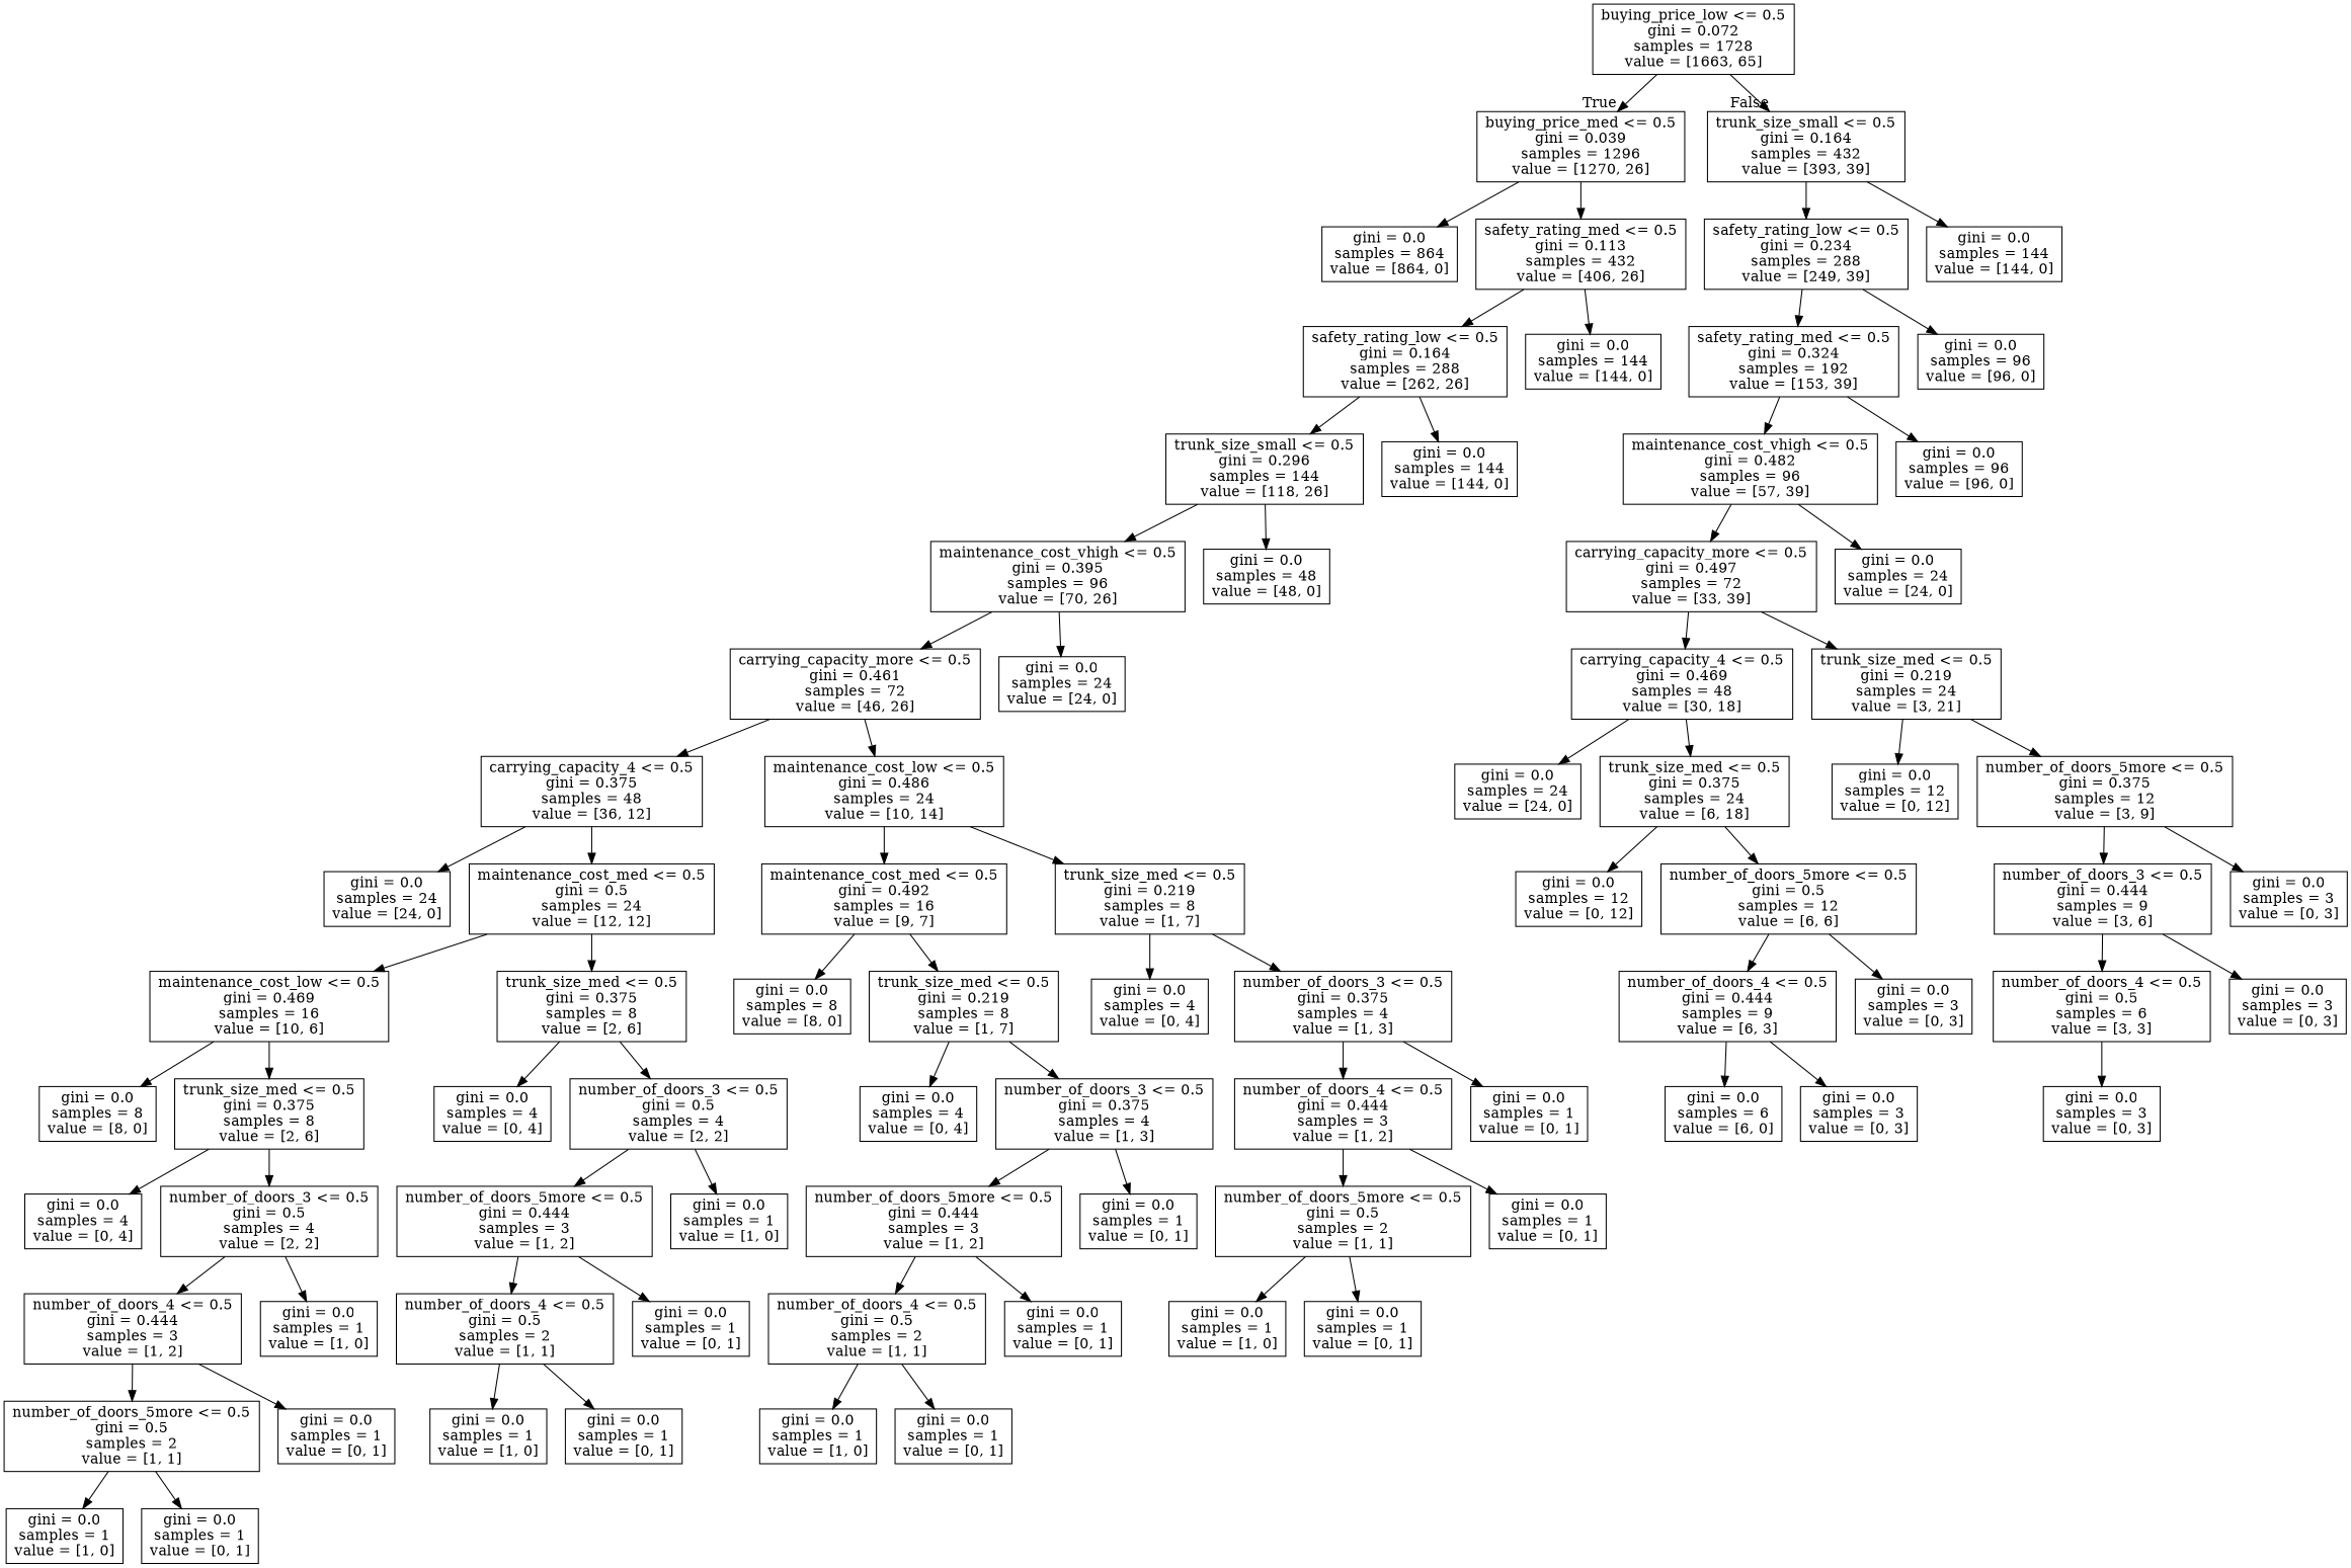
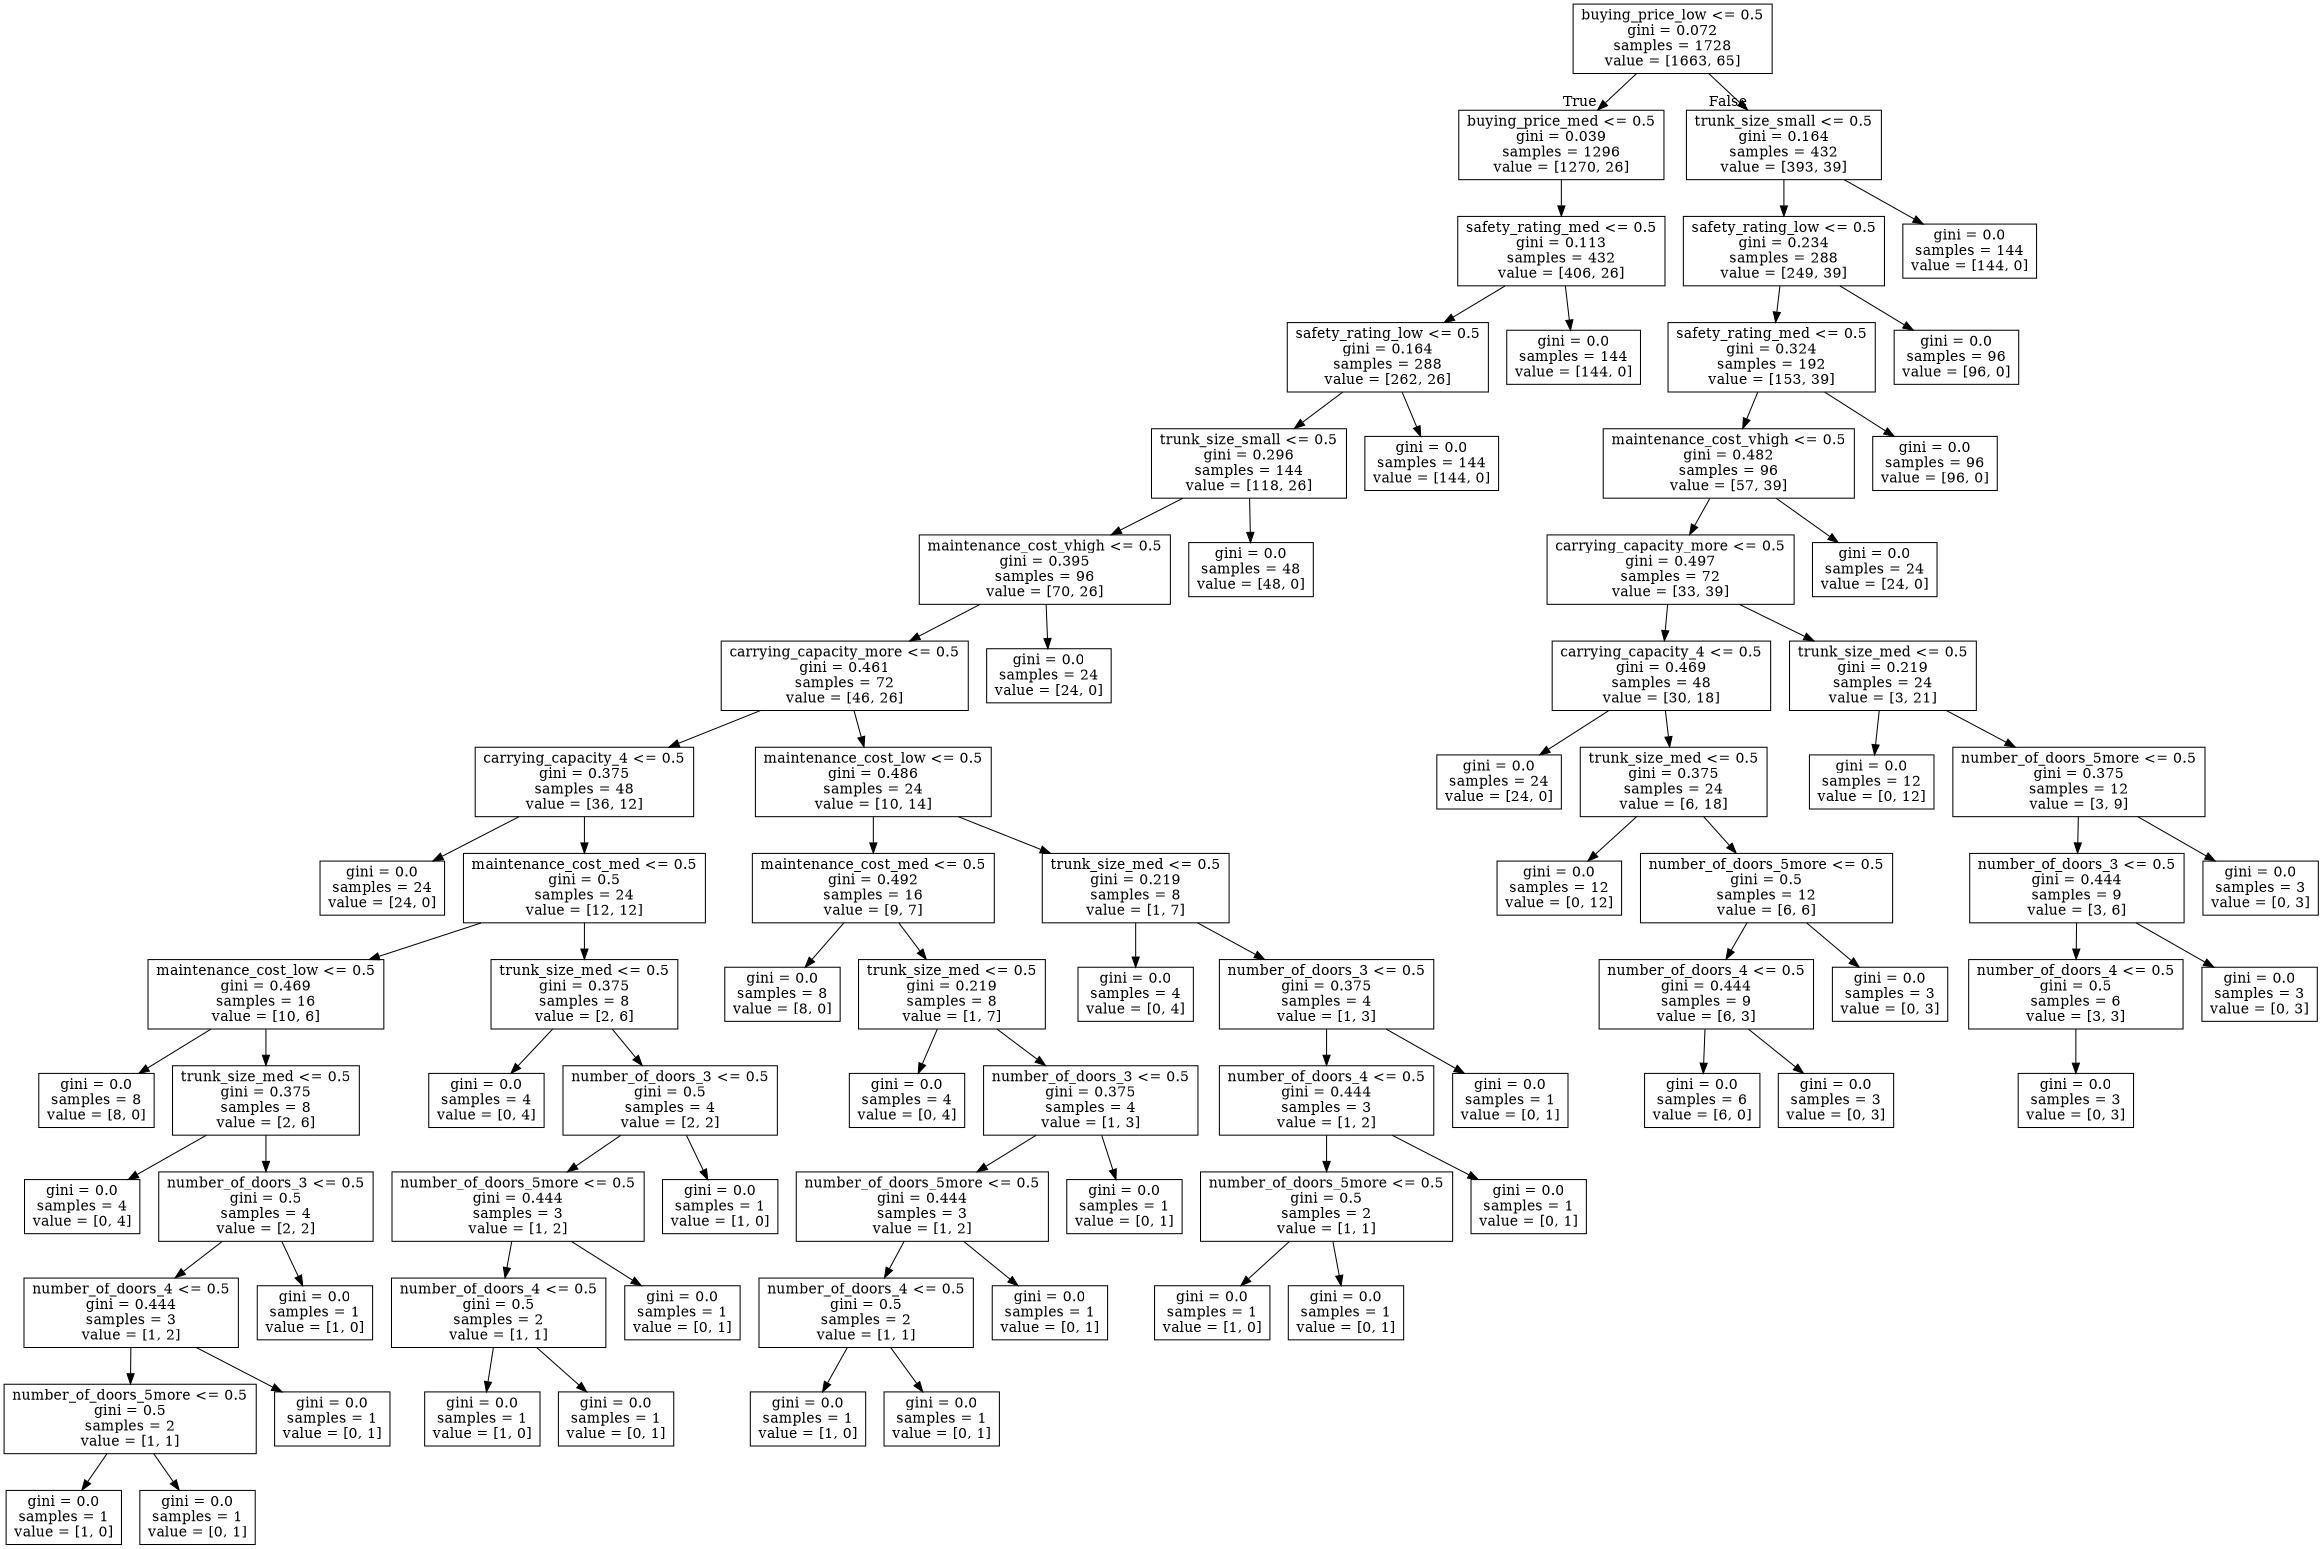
  digraph {
    node [shape=box]
    n1 [label="buying_price_low <= 0.5\ngini = 0.072\nsamples = 1728\nvalue = [1663, 65]"]
    n2 [label="buying_price_med <= 0.5\ngini = 0.039\nsamples = 1296\nvalue = [1270, 26]"]
    n3 [label="trunk_size_small <= 0.5\ngini = 0.164\nsamples = 432\nvalue = [393, 39]"]
-   n4 [label="gini = 0.0\nsamples = 864\nvalue = [864, 0]"]
    n5 [label="safety_rating_med <= 0.5\ngini = 0.113\nsamples = 432\nvalue = [406, 26]"]
    n6 [label="safety_rating_low <= 0.5\ngini = 0.234\nsamples = 288\nvalue = [249, 39]"]
    n7 [label="gini = 0.0\nsamples = 144\nvalue = [144, 0]"]
    n8 [label="safety_rating_low <= 0.5\ngini = 0.164\nsamples = 288\nvalue = [262, 26]"]
    n9 [label="gini = 0.0\nsamples = 144\nvalue = [144, 0]"]
    n10 [label="trunk_size_small <= 0.5\ngini = 0.296\nsamples = 144\nvalue = [118, 26]"]
    n11 [label="gini = 0.0\nsamples = 144\nvalue = [144, 0]"]
    n12 [label="maintenance_cost_vhigh <= 0.5\ngini = 0.395\nsamples = 96\nvalue = [70, 26]"]
    n13 [label="gini = 0.0\nsamples = 48\nvalue = [48, 0]"]
    n14 [label="carrying_capacity_more <= 0.5\ngini = 0.461\nsamples = 72\nvalue = [46, 26]"]
    n15 [label="gini = 0.0\nsamples = 24\nvalue = [24, 0]"]
    n16 [label="carrying_capacity_4 <= 0.5\ngini = 0.375\nsamples = 48\nvalue = [36, 12]"]
    n17 [label="maintenance_cost_low <= 0.5\ngini = 0.486\nsamples = 24\nvalue = [10, 14]"]
    n18 [label="gini = 0.0\nsamples = 24\nvalue = [24, 0]"]
    n19 [label="maintenance_cost_med <= 0.5\ngini = 0.5\nsamples = 24\nvalue = [12, 12]"]
    n20 [label="maintenance_cost_med <= 0.5\ngini = 0.492\nsamples = 16\nvalue = [9, 7]"]
    n21 [label="trunk_size_med <= 0.5\ngini = 0.219\nsamples = 8\nvalue = [1, 7]"]
    n22 [label="maintenance_cost_low <= 0.5\ngini = 0.469\nsamples = 16\nvalue = [10, 6]"]
    n23 [label="trunk_size_med <= 0.5\ngini = 0.375\nsamples = 8\nvalue = [2, 6]"]
    n24 [label="gini = 0.0\nsamples = 8\nvalue = [8, 0]"]
    n25 [label="trunk_size_med <= 0.5\ngini = 0.375\nsamples = 8\nvalue = [2, 6]"]
    n26 [label="gini = 0.0\nsamples = 4\nvalue = [0, 4]"]
    n27 [label="number_of_doors_3 <= 0.5\ngini = 0.5\nsamples = 4\nvalue = [2, 2]"]
    n28 [label="gini = 0.0\nsamples = 4\nvalue = [0, 4]"]
    n29 [label="number_of_doors_3 <= 0.5\ngini = 0.5\nsamples = 4\nvalue = [2, 2]"]
    n30 [label="number_of_doors_4 <= 0.5\ngini = 0.444\nsamples = 3\nvalue = [1, 2]"]
    n31 [label="gini = 0.0\nsamples = 1\nvalue = [1, 0]"]
    n32 [label="number_of_doors_5more <= 0.5\ngini = 0.5\nsamples = 2\nvalue = [1, 1]"]
    n33 [label="gini = 0.0\nsamples = 1\nvalue = [0, 1]"]
    n34 [label="gini = 0.0\nsamples = 1\nvalue = [1, 0]"]
    n35 [label="gini = 0.0\nsamples = 1\nvalue = [0, 1]"]
    n36 [label="number_of_doors_5more <= 0.5\ngini = 0.444\nsamples = 3\nvalue = [1, 2]"]
    n37 [label="gini = 0.0\nsamples = 1\nvalue = [1, 0]"]
    n38 [label="number_of_doors_4 <= 0.5\ngini = 0.5\nsamples = 2\nvalue = [1, 1]"]
    n39 [label="gini = 0.0\nsamples = 1\nvalue = [0, 1]"]
    n40 [label="gini = 0.0\nsamples = 1\nvalue = [1, 0]"]
    n41 [label="gini = 0.0\nsamples = 1\nvalue = [0, 1]"]
    n42 [label="gini = 0.0\nsamples = 8\nvalue = [8, 0]"]
    n43 [label="trunk_size_med <= 0.5\ngini = 0.219\nsamples = 8\nvalue = [1, 7]"]
    n44 [label="gini = 0.0\nsamples = 4\nvalue = [0, 4]"]
    n45 [label="number_of_doors_3 <= 0.5\ngini = 0.375\nsamples = 4\nvalue = [1, 3]"]
    n46 [label="gini = 0.0\nsamples = 4\nvalue = [0, 4]"]
    n47 [label="number_of_doors_3 <= 0.5\ngini = 0.375\nsamples = 4\nvalue = [1, 3]"]
    n48 [label="number_of_doors_5more <= 0.5\ngini = 0.444\nsamples = 3\nvalue = [1, 2]"]
    n49 [label="gini = 0.0\nsamples = 1\nvalue = [0, 1]"]
    n50 [label="number_of_doors_4 <= 0.5\ngini = 0.5\nsamples = 2\nvalue = [1, 1]"]
    n51 [label="gini = 0.0\nsamples = 1\nvalue = [0, 1]"]
    n52 [label="gini = 0.0\nsamples = 1\nvalue = [1, 0]"]
    n53 [label="gini = 0.0\nsamples = 1\nvalue = [0, 1]"]
    n54 [label="number_of_doors_4 <= 0.5\ngini = 0.444\nsamples = 3\nvalue = [1, 2]"]
    n55 [label="gini = 0.0\nsamples = 1\nvalue = [0, 1]"]
    n56 [label="number_of_doors_5more <= 0.5\ngini = 0.5\nsamples = 2\nvalue = [1, 1]"]
    n57 [label="gini = 0.0\nsamples = 1\nvalue = [0, 1]"]
    n58 [label="gini = 0.0\nsamples = 1\nvalue = [1, 0]"]
    n59 [label="gini = 0.0\nsamples = 1\nvalue = [0, 1]"]
    n60 [label="safety_rating_med <= 0.5\ngini = 0.324\nsamples = 192\nvalue = [153, 39]"]
    n61 [label="gini = 0.0\nsamples = 96\nvalue = [96, 0]"]
    n62 [label="maintenance_cost_vhigh <= 0.5\ngini = 0.482\nsamples = 96\nvalue = [57, 39]"]
    n63 [label="gini = 0.0\nsamples = 96\nvalue = [96, 0]"]
    n64 [label="carrying_capacity_more <= 0.5\ngini = 0.497\nsamples = 72\nvalue = [33, 39]"]
    n65 [label="gini = 0.0\nsamples = 24\nvalue = [24, 0]"]
    n66 [label="carrying_capacity_4 <= 0.5\ngini = 0.469\nsamples = 48\nvalue = [30, 18]"]
    n67 [label="trunk_size_med <= 0.5\ngini = 0.219\nsamples = 24\nvalue = [3, 21]"]
    n68 [label="gini = 0.0\nsamples = 24\nvalue = [24, 0]"]
    n69 [label="trunk_size_med <= 0.5\ngini = 0.375\nsamples = 24\nvalue = [6, 18]"]
    n70 [label="gini = 0.0\nsamples = 12\nvalue = [0, 12]"]
    n71 [label="number_of_doors_5more <= 0.5\ngini = 0.375\nsamples = 12\nvalue = [3, 9]"]
    n72 [label="gini = 0.0\nsamples = 12\nvalue = [0, 12]"]
    n73 [label="number_of_doors_5more <= 0.5\ngini = 0.5\nsamples = 12\nvalue = [6, 6]"]
    n74 [label="number_of_doors_4 <= 0.5\ngini = 0.444\nsamples = 9\nvalue = [6, 3]"]
    n75 [label="gini = 0.0\nsamples = 3\nvalue = [0, 3]"]
    n76 [label="gini = 0.0\nsamples = 6\nvalue = [6, 0]"]
    n77 [label="gini = 0.0\nsamples = 3\nvalue = [0, 3]"]
    n78 [label="number_of_doors_3 <= 0.5\ngini = 0.444\nsamples = 9\nvalue = [3, 6]"]
    n79 [label="gini = 0.0\nsamples = 3\nvalue = [0, 3]"]
    n80 [label="number_of_doors_4 <= 0.5\ngini = 0.5\nsamples = 6\nvalue = [3, 3]"]
    n81 [label="gini = 0.0\nsamples = 3\nvalue = [0, 3]"]
    n82 [label="gini = 0.0\nsamples = 3\nvalue = [0, 3]"]
    n1 -> n2 [headlabel=True labelangle=45 labeldistance=2.5]
    n1 -> n3 [headlabel=False labelangle=-45 labeldistance=2.5]
-   n2 -> n4
    n2 -> n5
    n3 -> n6
    n3 -> n7
    n5 -> n8
    n5 -> n9
    n6 -> n60
    n6 -> n61
    n8 -> n10
    n8 -> n11
    n10 -> n12
    n10 -> n13
    n12 -> n14
    n12 -> n15
    n14 -> n16
    n14 -> n17
    n16 -> n18
    n16 -> n19
    n17 -> n20
    n17 -> n21
    n19 -> n22
    n19 -> n23
    n20 -> n42
    n20 -> n43
    n21 -> n44
    n21 -> n45
    n22 -> n24
    n22 -> n25
    n23 -> n26
    n23 -> n27
    n25 -> n28
    n25 -> n29
    n27 -> n36
    n27 -> n37
    n29 -> n30
    n29 -> n31
    n30 -> n32
    n30 -> n33
    n32 -> n34
    n32 -> n35
    n36 -> n38
    n36 -> n39
    n38 -> n40
    n38 -> n41
    n43 -> n46
    n43 -> n47
    n45 -> n54
    n45 -> n55
    n47 -> n48
    n47 -> n49
    n48 -> n50
    n48 -> n51
    n50 -> n52
    n50 -> n53
    n54 -> n56
    n54 -> n57
    n56 -> n58
    n56 -> n59
    n60 -> n62
    n60 -> n63
    n62 -> n64
    n62 -> n65
    n64 -> n66
    n64 -> n67
    n66 -> n68
    n66 -> n69
    n67 -> n70
    n67 -> n71
    n69 -> n72
    n69 -> n73
    n71 -> n78
    n71 -> n79
    n73 -> n74
    n73 -> n75
    n74 -> n76
    n74 -> n77
    n78 -> n80
    n78 -> n81
    n80 -> n82
  }
